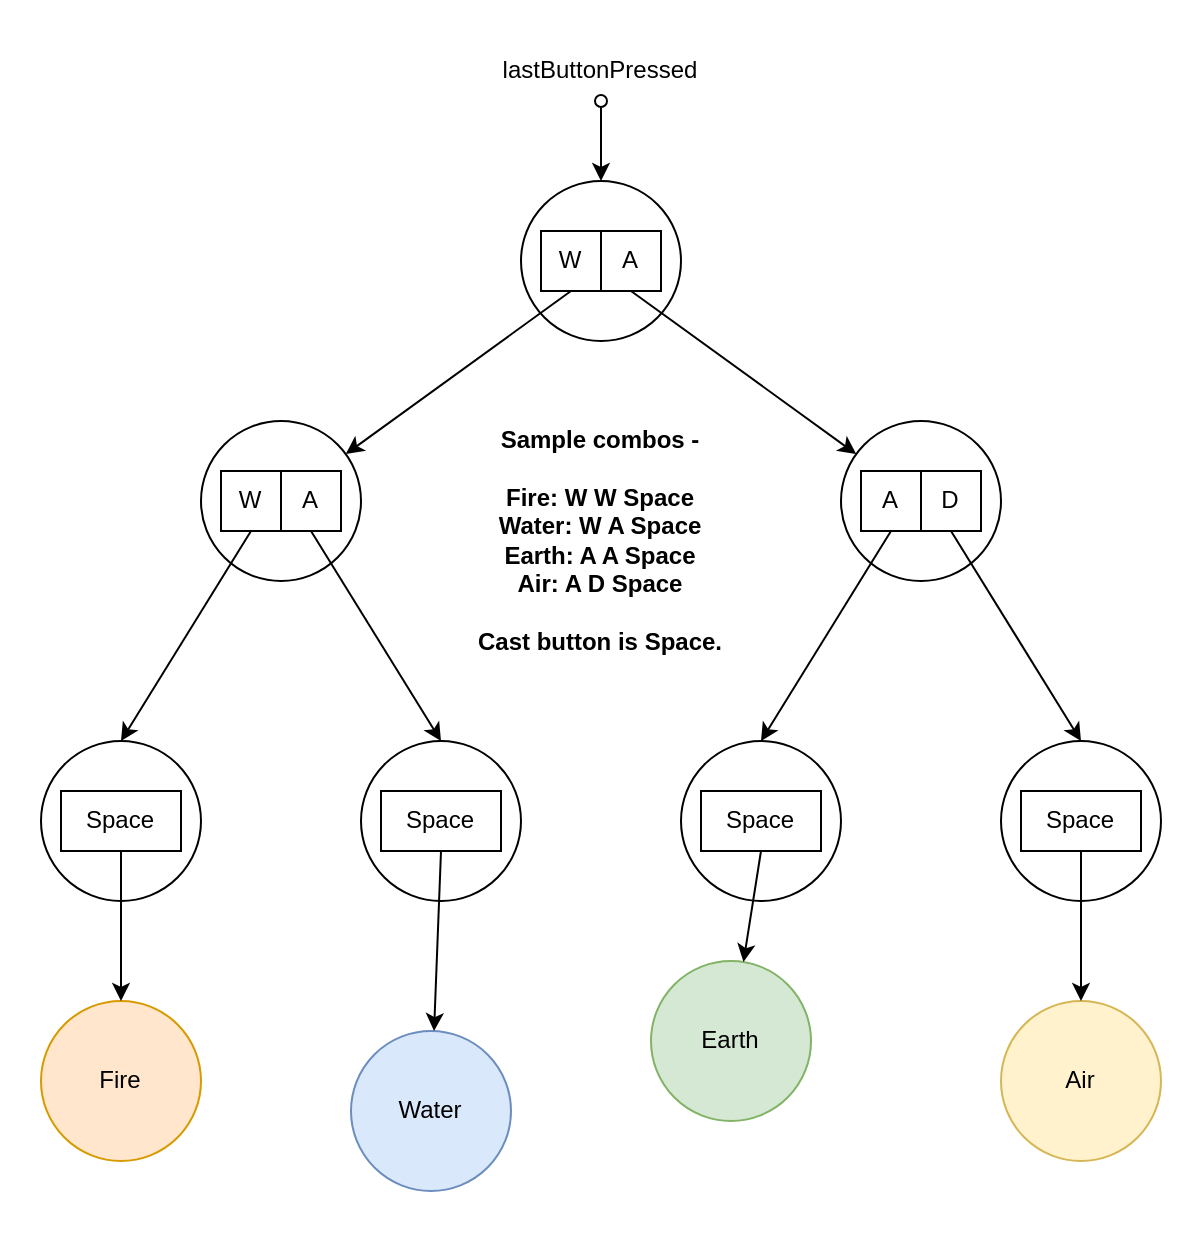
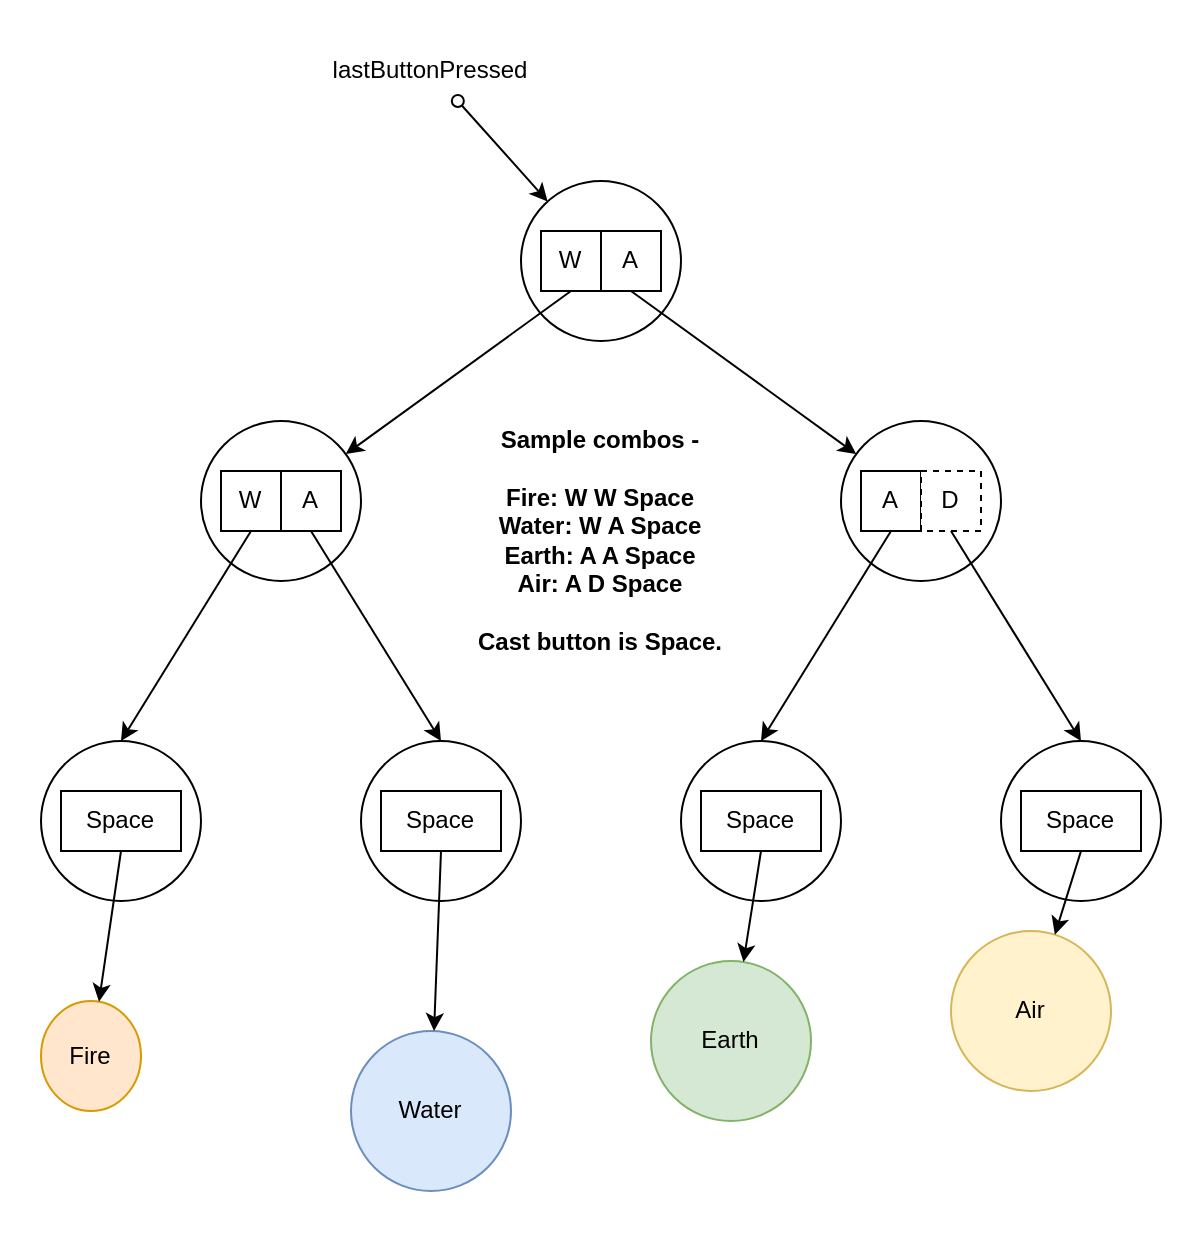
  <mxCell id="0" />
  <mxCell id="1" parent="0" />
  <mxCell id="2" value="" style="group" vertex="1" connectable="0" parent="1"><mxGeometry x="260" y="90" width="80" height="80" as="geometry" /></mxCell>
  <mxCell id="3" value="" style="ellipse;whiteSpace=wrap;html=1;aspect=fixed;" vertex="1" parent="2"><mxGeometry width="80" height="80" as="geometry" /></mxCell>
  <mxCell id="4" value="" style="group" vertex="1" connectable="0" parent="2"><mxGeometry x="10" y="25" width="60" height="30" as="geometry" /></mxCell>
  <mxCell id="5" value="W" style="rounded=0;whiteSpace=wrap;html=1;" vertex="1" parent="4"><mxGeometry width="30" height="30" as="geometry" /></mxCell>
  <mxCell id="6" value="A" style="rounded=0;whiteSpace=wrap;html=1;" vertex="1" parent="4"><mxGeometry x="30" width="30" height="30" as="geometry" /></mxCell>
  <mxCell id="7" value="" style="group" vertex="1" connectable="0" parent="1"><mxGeometry x="100" y="210" width="80" height="80" as="geometry" /></mxCell>
  <mxCell id="8" value="" style="ellipse;whiteSpace=wrap;html=1;aspect=fixed;" vertex="1" parent="7"><mxGeometry width="80" height="80" as="geometry" /></mxCell>
  <mxCell id="9" value="" style="group" vertex="1" connectable="0" parent="7"><mxGeometry x="10" y="25" width="60" height="30" as="geometry" /></mxCell>
  <mxCell id="10" value="W" style="rounded=0;whiteSpace=wrap;html=1;" vertex="1" parent="9"><mxGeometry width="30" height="30" as="geometry" /></mxCell>
  <mxCell id="11" value="A" style="rounded=0;whiteSpace=wrap;html=1;" vertex="1" parent="9"><mxGeometry x="30" width="30" height="30" as="geometry" /></mxCell>
  <mxCell id="12" value="" style="group" vertex="1" connectable="0" parent="1"><mxGeometry x="420" y="210" width="80" height="80" as="geometry" /></mxCell>
  <mxCell id="13" value="" style="ellipse;whiteSpace=wrap;html=1;aspect=fixed;" vertex="1" parent="12"><mxGeometry width="80" height="80" as="geometry" /></mxCell>
  <mxCell id="14" value="" style="group" vertex="1" connectable="0" parent="12"><mxGeometry x="10" y="25" width="60" height="30" as="geometry" /></mxCell>
  <mxCell id="15" value="A" style="rounded=0;whiteSpace=wrap;html=1;" vertex="1" parent="14"><mxGeometry width="30" height="30" as="geometry" /></mxCell>
- <mxCell id="16" value="D" style="rounded=0;whiteSpace=wrap;html=1;" vertex="1" parent="14"><mxGeometry x="30" width="30" height="30" as="geometry" /></mxCell>
+ <mxCell id="16" value="D" style="rounded=0;whiteSpace=wrap;html=1;dashed=1;" vertex="1" parent="14"><mxGeometry x="30" width="30" height="30" as="geometry" /></mxCell>
  <mxCell id="17" value="" style="group" vertex="1" connectable="0" parent="1"><mxGeometry x="20" y="370" width="80" height="80" as="geometry" /></mxCell>
  <mxCell id="18" value="" style="ellipse;whiteSpace=wrap;html=1;aspect=fixed;" vertex="1" parent="17"><mxGeometry width="80" height="80" as="geometry" /></mxCell>
  <mxCell id="19" value="Space" style="rounded=0;whiteSpace=wrap;html=1;" vertex="1" parent="17"><mxGeometry x="10" y="25" width="60" height="30" as="geometry" /></mxCell>
  <mxCell id="20" value="" style="group" vertex="1" connectable="0" parent="1"><mxGeometry x="500" y="370" width="80" height="80" as="geometry" /></mxCell>
  <mxCell id="21" value="" style="ellipse;whiteSpace=wrap;html=1;aspect=fixed;" vertex="1" parent="20"><mxGeometry width="80" height="80" as="geometry" /></mxCell>
  <mxCell id="22" value="Space" style="rounded=0;whiteSpace=wrap;html=1;" vertex="1" parent="20"><mxGeometry x="10" y="25" width="60" height="30" as="geometry" /></mxCell>
  <mxCell id="23" value="" style="group" vertex="1" connectable="0" parent="1"><mxGeometry x="180" y="370" width="80" height="80" as="geometry" /></mxCell>
  <mxCell id="24" value="" style="ellipse;whiteSpace=wrap;html=1;aspect=fixed;" vertex="1" parent="23"><mxGeometry width="80" height="80" as="geometry" /></mxCell>
  <mxCell id="25" value="Space" style="rounded=0;whiteSpace=wrap;html=1;" vertex="1" parent="23"><mxGeometry x="10" y="25" width="60" height="30" as="geometry" /></mxCell>
  <mxCell id="26" value="" style="group" vertex="1" connectable="0" parent="1"><mxGeometry x="340" y="370" width="80" height="80" as="geometry" /></mxCell>
  <mxCell id="27" value="" style="ellipse;whiteSpace=wrap;html=1;aspect=fixed;" vertex="1" parent="26"><mxGeometry width="80" height="80" as="geometry" /></mxCell>
  <mxCell id="28" value="Space" style="rounded=0;whiteSpace=wrap;html=1;" vertex="1" parent="26"><mxGeometry x="10" y="25" width="60" height="30" as="geometry" /></mxCell>
- <mxCell id="29" value="&lt;div&gt;Fire&lt;/div&gt;" style="ellipse;whiteSpace=wrap;html=1;aspect=fixed;fillColor=#ffe6cc;strokeColor=#d79b00;" vertex="1" parent="1"><mxGeometry x="20" y="500" width="80" height="80" as="geometry" /></mxCell>
+ <mxCell id="29" value="&lt;div&gt;Fire&lt;/div&gt;" style="ellipse;whiteSpace=wrap;html=1;aspect=fixed;fillColor=#ffe6cc;strokeColor=#d79b00;" vertex="1" parent="1"><mxGeometry x="20" y="500" width="50" height="55" as="geometry" /></mxCell>
  <mxCell id="30" value="&lt;div&gt;Water&lt;/div&gt;" style="ellipse;whiteSpace=wrap;html=1;aspect=fixed;fillColor=#dae8fc;strokeColor=#6c8ebf;" vertex="1" parent="1"><mxGeometry x="175" y="515" width="80" height="80" as="geometry" /></mxCell>
  <mxCell id="31" value="&lt;div&gt;Earth&lt;/div&gt;" style="ellipse;whiteSpace=wrap;html=1;aspect=fixed;fillColor=#d5e8d4;strokeColor=#82b366;" vertex="1" parent="1"><mxGeometry x="325" y="480" width="80" height="80" as="geometry" /></mxCell>
- <mxCell id="32" value="&lt;div&gt;Air&lt;/div&gt;" style="ellipse;whiteSpace=wrap;html=1;aspect=fixed;fillColor=#fff2cc;strokeColor=#d6b656;" vertex="1" parent="1"><mxGeometry x="500" y="500" width="80" height="80" as="geometry" /></mxCell>
+ <mxCell id="32" value="&lt;div&gt;Air&lt;/div&gt;" style="ellipse;whiteSpace=wrap;html=1;aspect=fixed;fillColor=#fff2cc;strokeColor=#d6b656;" vertex="1" parent="1"><mxGeometry x="475" y="465" width="80" height="80" as="geometry" /></mxCell>
  <mxCell id="33" style="edgeStyle=none;rounded=0;orthogonalLoop=1;jettySize=auto;html=1;exitX=0.5;exitY=1;exitDx=0;exitDy=0;entryX=0.5;entryY=0;entryDx=0;entryDy=0;" edge="1" parent="1" source="10" target="18"><mxGeometry relative="1" as="geometry" /></mxCell>
  <mxCell id="34" style="edgeStyle=none;rounded=0;orthogonalLoop=1;jettySize=auto;html=1;exitX=0.5;exitY=1;exitDx=0;exitDy=0;entryX=0.5;entryY=0;entryDx=0;entryDy=0;" edge="1" parent="1" source="11" target="24"><mxGeometry relative="1" as="geometry" /></mxCell>
  <mxCell id="35" style="edgeStyle=none;rounded=0;orthogonalLoop=1;jettySize=auto;html=1;exitX=0.5;exitY=1;exitDx=0;exitDy=0;" edge="1" parent="1" source="5" target="8"><mxGeometry relative="1" as="geometry" /></mxCell>
  <mxCell id="36" style="edgeStyle=none;rounded=0;orthogonalLoop=1;jettySize=auto;html=1;exitX=0.5;exitY=1;exitDx=0;exitDy=0;" edge="1" parent="1" source="6" target="13"><mxGeometry relative="1" as="geometry" /></mxCell>
  <mxCell id="37" style="edgeStyle=none;rounded=0;orthogonalLoop=1;jettySize=auto;html=1;exitX=0.5;exitY=1;exitDx=0;exitDy=0;entryX=0.5;entryY=0;entryDx=0;entryDy=0;" edge="1" parent="1" source="15" target="27"><mxGeometry relative="1" as="geometry" /></mxCell>
  <mxCell id="38" style="edgeStyle=none;rounded=0;orthogonalLoop=1;jettySize=auto;html=1;exitX=0.5;exitY=1;exitDx=0;exitDy=0;entryX=0.5;entryY=0;entryDx=0;entryDy=0;" edge="1" parent="1" source="16" target="21"><mxGeometry relative="1" as="geometry" /></mxCell>
  <mxCell id="39" style="edgeStyle=none;rounded=0;orthogonalLoop=1;jettySize=auto;html=1;exitX=0.5;exitY=1;exitDx=0;exitDy=0;" edge="1" parent="1" source="28" target="31"><mxGeometry relative="1" as="geometry" /></mxCell>
  <mxCell id="40" style="edgeStyle=none;rounded=0;orthogonalLoop=1;jettySize=auto;html=1;exitX=0.5;exitY=1;exitDx=0;exitDy=0;" edge="1" parent="1" source="22" target="32"><mxGeometry relative="1" as="geometry" /></mxCell>
  <mxCell id="41" style="edgeStyle=none;rounded=0;orthogonalLoop=1;jettySize=auto;html=1;exitX=0.5;exitY=1;exitDx=0;exitDy=0;" edge="1" parent="1" source="25" target="30"><mxGeometry relative="1" as="geometry" /></mxCell>
  <mxCell id="42" style="edgeStyle=none;rounded=0;orthogonalLoop=1;jettySize=auto;html=1;exitX=0.5;exitY=1;exitDx=0;exitDy=0;" edge="1" parent="1" source="19" target="29"><mxGeometry relative="1" as="geometry" /></mxCell>
  <mxCell id="43" value="&lt;div&gt;Sample combos -&lt;/div&gt;&lt;div&gt;&lt;br&gt;&lt;/div&gt;&lt;div&gt;Fire: W W Space&lt;/div&gt;&lt;div&gt;Water: W A Space&lt;/div&gt;&lt;div&gt;Earth: A A Space&lt;/div&gt;&lt;div&gt;Air: A D Space&lt;br&gt;&lt;/div&gt;&lt;div&gt;&lt;br&gt;&lt;/div&gt;&lt;div&gt;Cast button is Space.&lt;br&gt;&lt;/div&gt;" style="text;html=1;strokeColor=none;fillColor=none;align=center;verticalAlign=middle;whiteSpace=wrap;rounded=0;fontStyle=1" vertex="1" parent="1"><mxGeometry x="235" y="210" width="130" height="120" as="geometry" /></mxCell>
  <mxCell id="44" style="edgeStyle=none;rounded=0;orthogonalLoop=1;jettySize=auto;html=1;startArrow=oval;startFill=0;" edge="1" parent="1" source="45" target="3"><mxGeometry relative="1" as="geometry" /></mxCell>
- <mxCell id="45" value="lastButtonPressed" style="text;html=1;strokeColor=none;fillColor=none;align=center;verticalAlign=middle;whiteSpace=wrap;rounded=0;" vertex="1" parent="1"><mxGeometry x="240" y="20" width="120" height="30" as="geometry" /></mxCell>
+ <mxCell id="45" value="lastButtonPressed" style="text;html=1;strokeColor=none;fillColor=none;align=center;verticalAlign=middle;whiteSpace=wrap;rounded=0;" vertex="1" parent="1"><mxGeometry x="155" y="20" width="120" height="30" as="geometry" /></mxCell>
